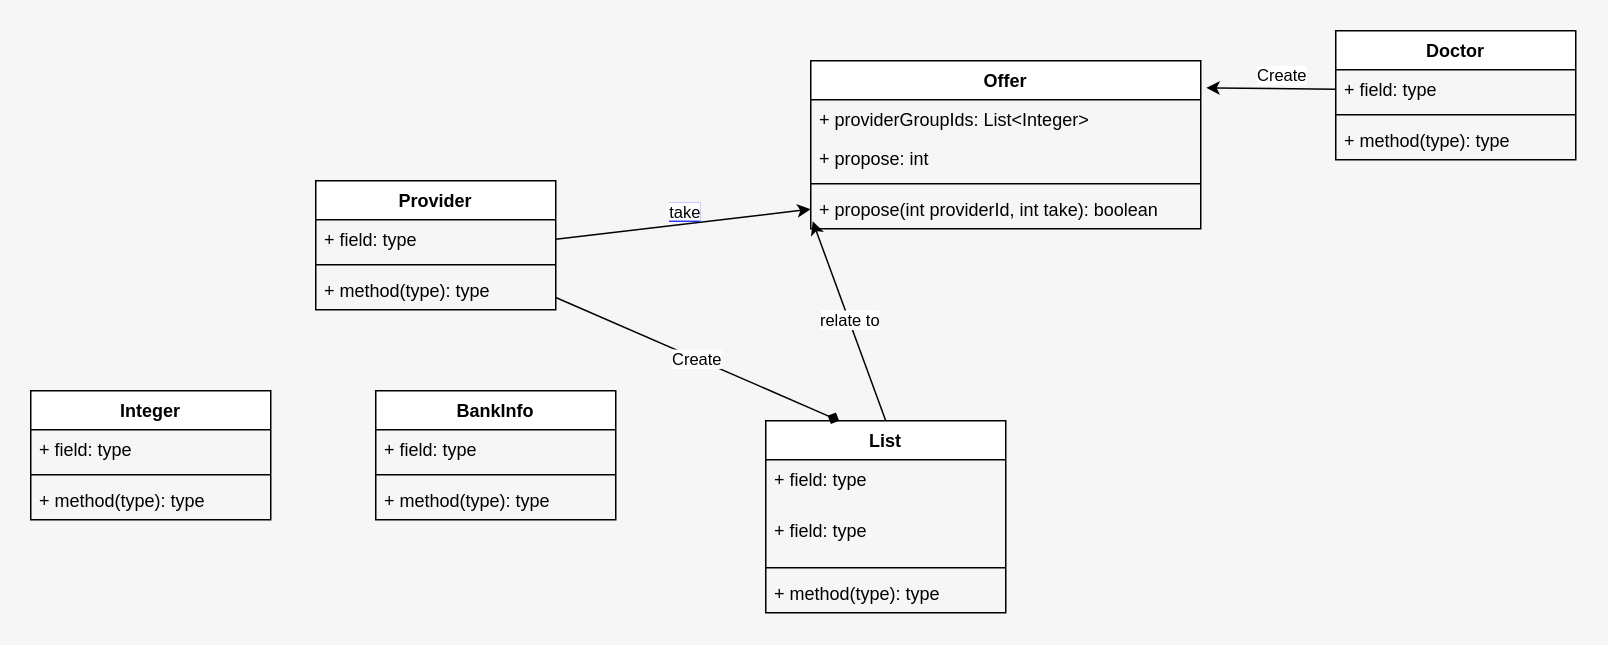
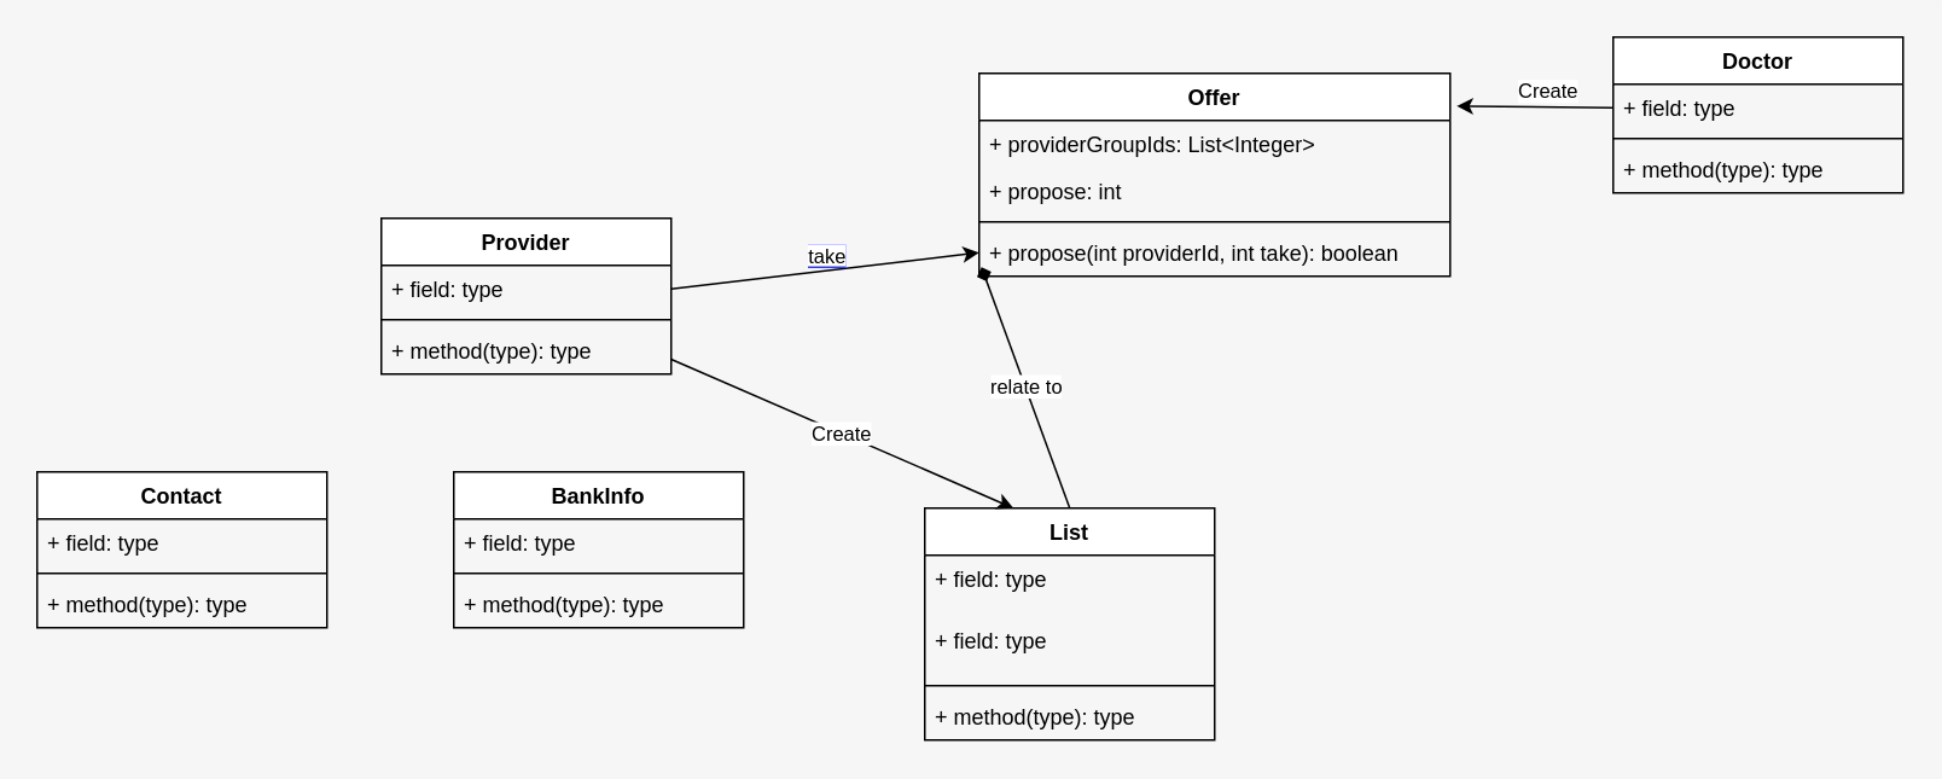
  <mxCell id="0" />
  <mxCell id="1" parent="0" />
  <mxCell id="2" value="Offer" style="swimlane;fontStyle=1;align=center;verticalAlign=top;childLayout=stackLayout;horizontal=1;startSize=26;horizontalStack=0;resizeParent=1;resizeParentMax=0;resizeLast=0;collapsible=1;marginBottom=0;" parent="1" vertex="1"><mxGeometry x="540" y="40" width="260" height="112" as="geometry" /></mxCell>
  <mxCell id="3" value="+ providerGroupIds: List&lt;Integer&gt;" style="text;strokeColor=none;fillColor=none;align=left;verticalAlign=top;spacingLeft=4;spacingRight=4;overflow=hidden;rotatable=0;points=[[0,0.5],[1,0.5]];portConstraint=eastwest;" parent="2" vertex="1"><mxGeometry y="26" width="260" height="26" as="geometry" /></mxCell>
  <mxCell id="4" value="+ propose: int" style="text;strokeColor=none;fillColor=none;align=left;verticalAlign=top;spacingLeft=4;spacingRight=4;overflow=hidden;rotatable=0;points=[[0,0.5],[1,0.5]];portConstraint=eastwest;" parent="2" vertex="1"><mxGeometry y="52" width="260" height="26" as="geometry" /></mxCell>
  <mxCell id="5" value="" style="line;strokeWidth=1;fillColor=none;align=left;verticalAlign=middle;spacingTop=-1;spacingLeft=3;spacingRight=3;rotatable=0;labelPosition=right;points=[];portConstraint=eastwest;" parent="2" vertex="1"><mxGeometry y="78" width="260" height="8" as="geometry" /></mxCell>
  <mxCell id="6" value="+ propose(int providerId, int take): boolean" style="text;strokeColor=none;fillColor=none;align=left;verticalAlign=top;spacingLeft=4;spacingRight=4;overflow=hidden;rotatable=0;points=[[0,0.5],[1,0.5]];portConstraint=eastwest;" parent="2" vertex="1"><mxGeometry y="86" width="260" height="26" as="geometry" /></mxCell>
  <mxCell id="7" value="Provider" style="swimlane;fontStyle=1;align=center;verticalAlign=top;childLayout=stackLayout;horizontal=1;startSize=26;horizontalStack=0;resizeParent=1;resizeParentMax=0;resizeLast=0;collapsible=1;marginBottom=0;" parent="1" vertex="1"><mxGeometry x="210" y="120" width="160" height="86" as="geometry" /></mxCell>
  <mxCell id="8" value="+ field: type" style="text;strokeColor=none;fillColor=none;align=left;verticalAlign=top;spacingLeft=4;spacingRight=4;overflow=hidden;rotatable=0;points=[[0,0.5],[1,0.5]];portConstraint=eastwest;" parent="7" vertex="1"><mxGeometry y="26" width="160" height="26" as="geometry" /></mxCell>
  <mxCell id="9" value="" style="line;strokeWidth=1;fillColor=none;align=left;verticalAlign=middle;spacingTop=-1;spacingLeft=3;spacingRight=3;rotatable=0;labelPosition=right;points=[];portConstraint=eastwest;" parent="7" vertex="1"><mxGeometry y="52" width="160" height="8" as="geometry" /></mxCell>
  <mxCell id="10" value="+ method(type): type" style="text;strokeColor=none;fillColor=none;align=left;verticalAlign=top;spacingLeft=4;spacingRight=4;overflow=hidden;rotatable=0;points=[[0,0.5],[1,0.5]];portConstraint=eastwest;" parent="7" vertex="1"><mxGeometry y="60" width="160" height="26" as="geometry" /></mxCell>
  <mxCell id="11" value="Doctor" style="swimlane;fontStyle=1;align=center;verticalAlign=top;childLayout=stackLayout;horizontal=1;startSize=26;horizontalStack=0;resizeParent=1;resizeParentMax=0;resizeLast=0;collapsible=1;marginBottom=0;" parent="1" vertex="1"><mxGeometry x="890" y="20" width="160" height="86" as="geometry" /></mxCell>
  <mxCell id="12" value="+ field: type" style="text;strokeColor=none;fillColor=none;align=left;verticalAlign=top;spacingLeft=4;spacingRight=4;overflow=hidden;rotatable=0;points=[[0,0.5],[1,0.5]];portConstraint=eastwest;" parent="11" vertex="1"><mxGeometry y="26" width="160" height="26" as="geometry" /></mxCell>
  <mxCell id="13" value="" style="line;strokeWidth=1;fillColor=none;align=left;verticalAlign=middle;spacingTop=-1;spacingLeft=3;spacingRight=3;rotatable=0;labelPosition=right;points=[];portConstraint=eastwest;" parent="11" vertex="1"><mxGeometry y="52" width="160" height="8" as="geometry" /></mxCell>
  <mxCell id="14" value="+ method(type): type" style="text;strokeColor=none;fillColor=none;align=left;verticalAlign=top;spacingLeft=4;spacingRight=4;overflow=hidden;rotatable=0;points=[[0,0.5],[1,0.5]];portConstraint=eastwest;" parent="11" vertex="1"><mxGeometry y="60" width="160" height="26" as="geometry" /></mxCell>
  <mxCell id="15" style="rounded=0;orthogonalLoop=1;jettySize=auto;html=1;exitX=0;exitY=0.5;exitDx=0;exitDy=0;entryX=1.014;entryY=0.161;entryDx=0;entryDy=0;entryPerimeter=0;" parent="1" source="12" target="2" edge="1"><mxGeometry relative="1" as="geometry"><mxPoint x="740" y="70" as="targetPoint" /></mxGeometry></mxCell>
  <mxCell id="16" value="Create" style="edgeLabel;html=1;align=center;verticalAlign=middle;resizable=0;points=[];" parent="15" vertex="1" connectable="0"><mxGeometry x="-0.167" y="1" relative="1" as="geometry"><mxPoint y="-10" as="offset" /></mxGeometry></mxCell>
- <mxCell id="17" value="relate to" style="edgeStyle=none;rounded=0;orthogonalLoop=1;jettySize=auto;html=1;exitX=0.5;exitY=0;exitDx=0;exitDy=0;labelBackgroundColor=#ffffff;entryX=0.005;entryY=0.808;entryDx=0;entryDy=0;entryPerimeter=0;" parent="1" source="18" target="6" edge="1"><mxGeometry relative="1" as="geometry" /></mxCell>
+ <mxCell id="17" value="relate to" style="edgeStyle=none;rounded=0;orthogonalLoop=1;jettySize=auto;html=1;exitX=0.5;exitY=0;exitDx=0;exitDy=0;labelBackgroundColor=#ffffff;entryX=0.005;entryY=0.808;entryDx=0;entryDy=0;entryPerimeter=0;endArrow=diamond;" parent="1" source="18" target="6" edge="1"><mxGeometry relative="1" as="geometry" /></mxCell>
  <mxCell id="18" value="List" style="swimlane;fontStyle=1;align=center;verticalAlign=top;childLayout=stackLayout;horizontal=1;startSize=26;horizontalStack=0;resizeParent=1;resizeParentMax=0;resizeLast=0;collapsible=1;marginBottom=0;" parent="1" vertex="1"><mxGeometry x="510" y="280" width="160" height="128" as="geometry" /></mxCell>
  <mxCell id="19" value="+ field: type" style="text;strokeColor=none;fillColor=none;align=left;verticalAlign=top;spacingLeft=4;spacingRight=4;overflow=hidden;rotatable=0;points=[[0,0.5],[1,0.5]];portConstraint=eastwest;" parent="18" vertex="1"><mxGeometry y="26" width="160" height="34" as="geometry" /></mxCell>
  <mxCell id="20" value="+ field: type" style="text;strokeColor=none;fillColor=none;align=left;verticalAlign=top;spacingLeft=4;spacingRight=4;overflow=hidden;rotatable=0;points=[[0,0.5],[1,0.5]];portConstraint=eastwest;" parent="18" vertex="1"><mxGeometry y="60" width="160" height="34" as="geometry" /></mxCell>
  <mxCell id="21" value="" style="line;strokeWidth=1;fillColor=none;align=left;verticalAlign=middle;spacingTop=-1;spacingLeft=3;spacingRight=3;rotatable=0;labelPosition=right;points=[];portConstraint=eastwest;" parent="18" vertex="1"><mxGeometry y="94" width="160" height="8" as="geometry" /></mxCell>
  <mxCell id="22" value="+ method(type): type" style="text;strokeColor=none;fillColor=none;align=left;verticalAlign=top;spacingLeft=4;spacingRight=4;overflow=hidden;rotatable=0;points=[[0,0.5],[1,0.5]];portConstraint=eastwest;" parent="18" vertex="1"><mxGeometry y="102" width="160" height="26" as="geometry" /></mxCell>
  <mxCell id="23" value="&lt;span style=&quot;background-color: rgb(255 , 255 , 255)&quot;&gt;take&lt;/span&gt;" style="edgeStyle=none;rounded=0;orthogonalLoop=1;jettySize=auto;html=1;exitX=1;exitY=0.5;exitDx=0;exitDy=0;entryX=0;entryY=0.5;entryDx=0;entryDy=0;labelBackgroundColor=#333AFF;" parent="1" source="8" target="6" edge="1"><mxGeometry x="0.03" y="8" relative="1" as="geometry"><mxPoint as="offset" /></mxGeometry></mxCell>
- <mxCell id="24" value="Create" style="edgeStyle=none;rounded=0;orthogonalLoop=1;jettySize=auto;html=1;labelBackgroundColor=#ffffff;entryX=0.306;entryY=0;entryDx=0;entryDy=0;entryPerimeter=0;endArrow=diamond;" parent="1" source="7" target="18" edge="1"><mxGeometry relative="1" as="geometry"><mxPoint x="450" y="270" as="targetPoint" /></mxGeometry></mxCell>
- <mxCell id="25" value="Integer" style="swimlane;fontStyle=1;align=center;verticalAlign=top;childLayout=stackLayout;horizontal=1;startSize=26;horizontalStack=0;resizeParent=1;resizeParentMax=0;resizeLast=0;collapsible=1;marginBottom=0;" parent="1" vertex="1"><mxGeometry x="20" y="260" width="160" height="86" as="geometry" /></mxCell>
+ <mxCell id="24" value="Create" style="edgeStyle=none;rounded=0;orthogonalLoop=1;jettySize=auto;html=1;labelBackgroundColor=#ffffff;entryX=0.306;entryY=0;entryDx=0;entryDy=0;entryPerimeter=0;" parent="1" source="7" target="18" edge="1"><mxGeometry relative="1" as="geometry"><mxPoint x="450" y="270" as="targetPoint" /></mxGeometry></mxCell>
+ <mxCell id="25" value="Contact" style="swimlane;fontStyle=1;align=center;verticalAlign=top;childLayout=stackLayout;horizontal=1;startSize=26;horizontalStack=0;resizeParent=1;resizeParentMax=0;resizeLast=0;collapsible=1;marginBottom=0;" parent="1" vertex="1"><mxGeometry x="20" y="260" width="160" height="86" as="geometry" /></mxCell>
  <mxCell id="26" value="+ field: type" style="text;strokeColor=none;fillColor=none;align=left;verticalAlign=top;spacingLeft=4;spacingRight=4;overflow=hidden;rotatable=0;points=[[0,0.5],[1,0.5]];portConstraint=eastwest;" parent="25" vertex="1"><mxGeometry y="26" width="160" height="26" as="geometry" /></mxCell>
  <mxCell id="27" value="" style="line;strokeWidth=1;fillColor=none;align=left;verticalAlign=middle;spacingTop=-1;spacingLeft=3;spacingRight=3;rotatable=0;labelPosition=right;points=[];portConstraint=eastwest;" parent="25" vertex="1"><mxGeometry y="52" width="160" height="8" as="geometry" /></mxCell>
  <mxCell id="28" value="+ method(type): type" style="text;strokeColor=none;fillColor=none;align=left;verticalAlign=top;spacingLeft=4;spacingRight=4;overflow=hidden;rotatable=0;points=[[0,0.5],[1,0.5]];portConstraint=eastwest;" parent="25" vertex="1"><mxGeometry y="60" width="160" height="26" as="geometry" /></mxCell>
  <mxCell id="29" value="BankInfo" style="swimlane;fontStyle=1;align=center;verticalAlign=top;childLayout=stackLayout;horizontal=1;startSize=26;horizontalStack=0;resizeParent=1;resizeParentMax=0;resizeLast=0;collapsible=1;marginBottom=0;" parent="1" vertex="1"><mxGeometry x="250" y="260" width="160" height="86" as="geometry" /></mxCell>
  <mxCell id="30" value="+ field: type" style="text;strokeColor=none;fillColor=none;align=left;verticalAlign=top;spacingLeft=4;spacingRight=4;overflow=hidden;rotatable=0;points=[[0,0.5],[1,0.5]];portConstraint=eastwest;" parent="29" vertex="1"><mxGeometry y="26" width="160" height="26" as="geometry" /></mxCell>
  <mxCell id="31" value="" style="line;strokeWidth=1;fillColor=none;align=left;verticalAlign=middle;spacingTop=-1;spacingLeft=3;spacingRight=3;rotatable=0;labelPosition=right;points=[];portConstraint=eastwest;" parent="29" vertex="1"><mxGeometry y="52" width="160" height="8" as="geometry" /></mxCell>
  <mxCell id="32" value="+ method(type): type" style="text;strokeColor=none;fillColor=none;align=left;verticalAlign=top;spacingLeft=4;spacingRight=4;overflow=hidden;rotatable=0;points=[[0,0.5],[1,0.5]];portConstraint=eastwest;" parent="29" vertex="1"><mxGeometry y="60" width="160" height="26" as="geometry" /></mxCell>
